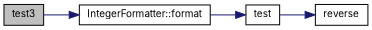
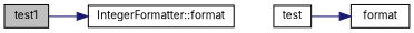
  digraph {
    fontname=Inter
    rankdir=LR
    node [color=black fillcolor=white fontname=Inter fontsize=10 shape=record style=filled]
    edge [color=midnightblue fontname=Inter fontsize=10 labelfontname=Helvetica labelfontsize=10 style=solid]
-   n1 [fillcolor=grey75 fontcolor=black height=0.2 label=test3 width=0.4]
+   n1 [fillcolor=grey75 fontcolor=black height=0.2 label=test1 width=0.4]
    n2 [height=0.2 label="IntegerFormatter::format" width=0.4]
    n3 [height=0.2 label=test width=0.4]
-   n4 [height=0.2 label=reverse width=0.4]
+   n4 [height=0.2 label=format width=0.4]
    n1 -> n2
-   n2 -> n3
    n3 -> n4
  }
